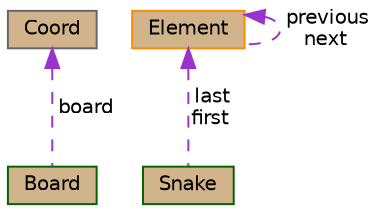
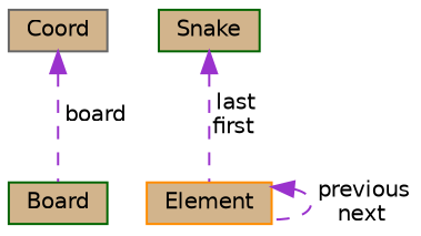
  digraph {
    node [color=darkgreen fillcolor=tan fontname=Helvetica fontsize=10 shape=record style=filled]
    edge [color=darkorchid3 dir=back fontname=Helvetica fontsize=10 labelfontname=Helvetica labelfontsize=10 style=dashed]
    n1 [height=0.2 label=Board width=0.4]
    n2 [color=gray40 height=0.2 label=Coord width=0.4]
    n3 [height=0.2 label=Snake width=0.4]
    n4 [color=darkorange height=0.2 label=Element width=0.4]
    n2 -> n1 [label=" board"]
-   n4 -> n3 [label=" last\nfirst"]
+   n3 -> n4 [label=" last\nfirst"]
    n4 -> n4 [label=" previous\nnext"]
  }
